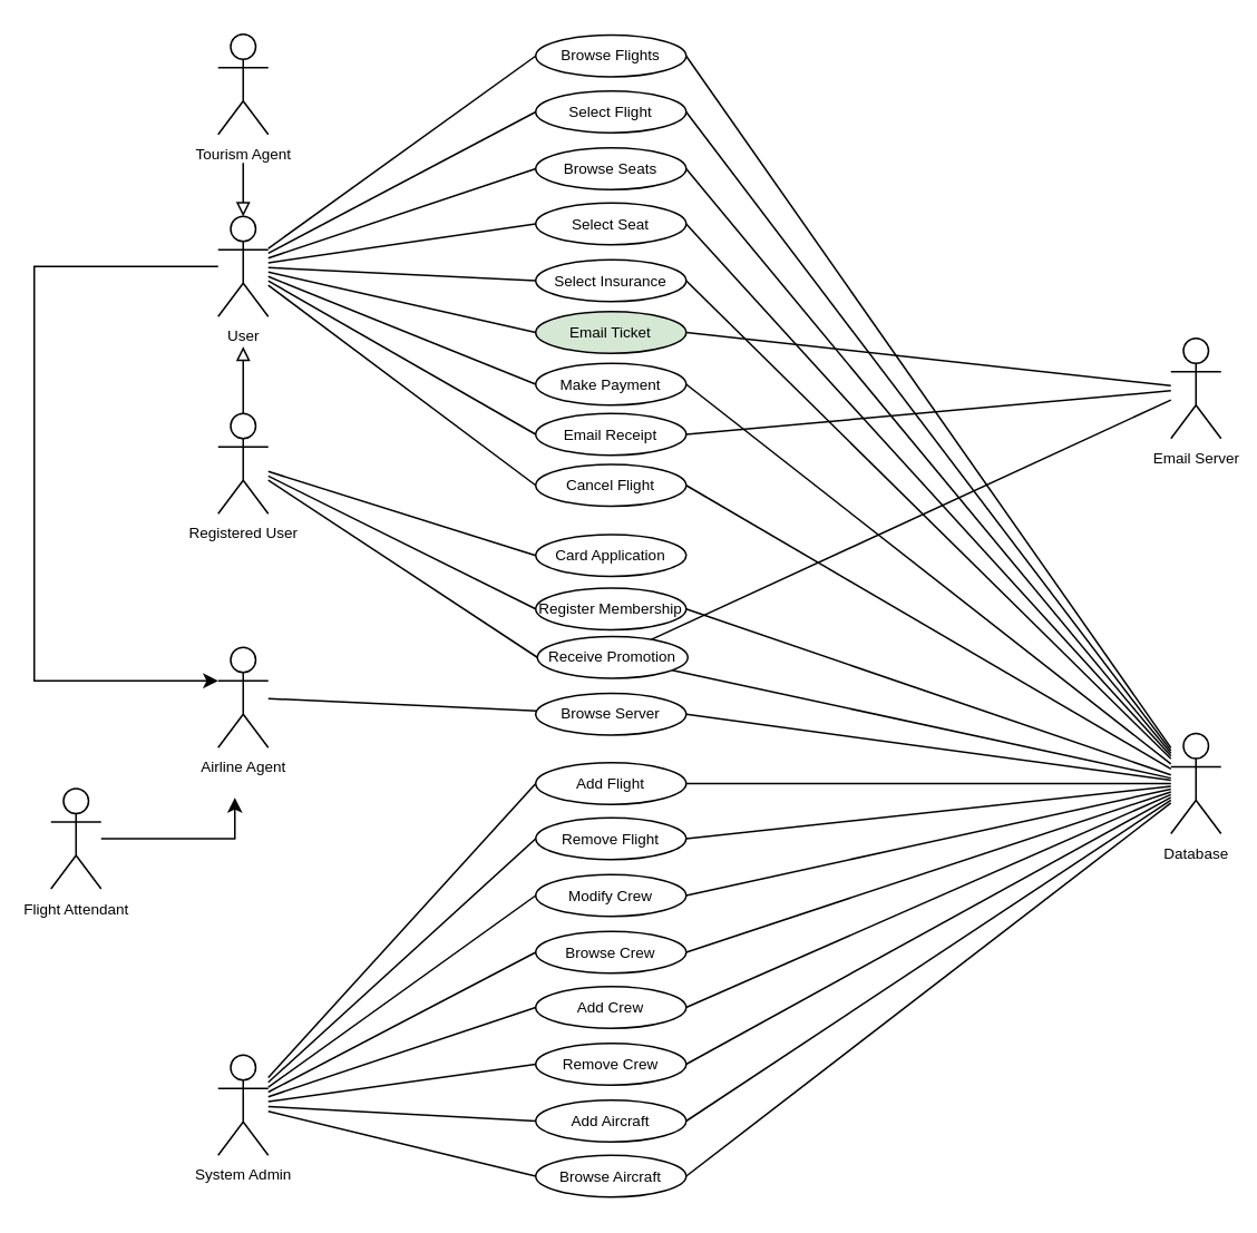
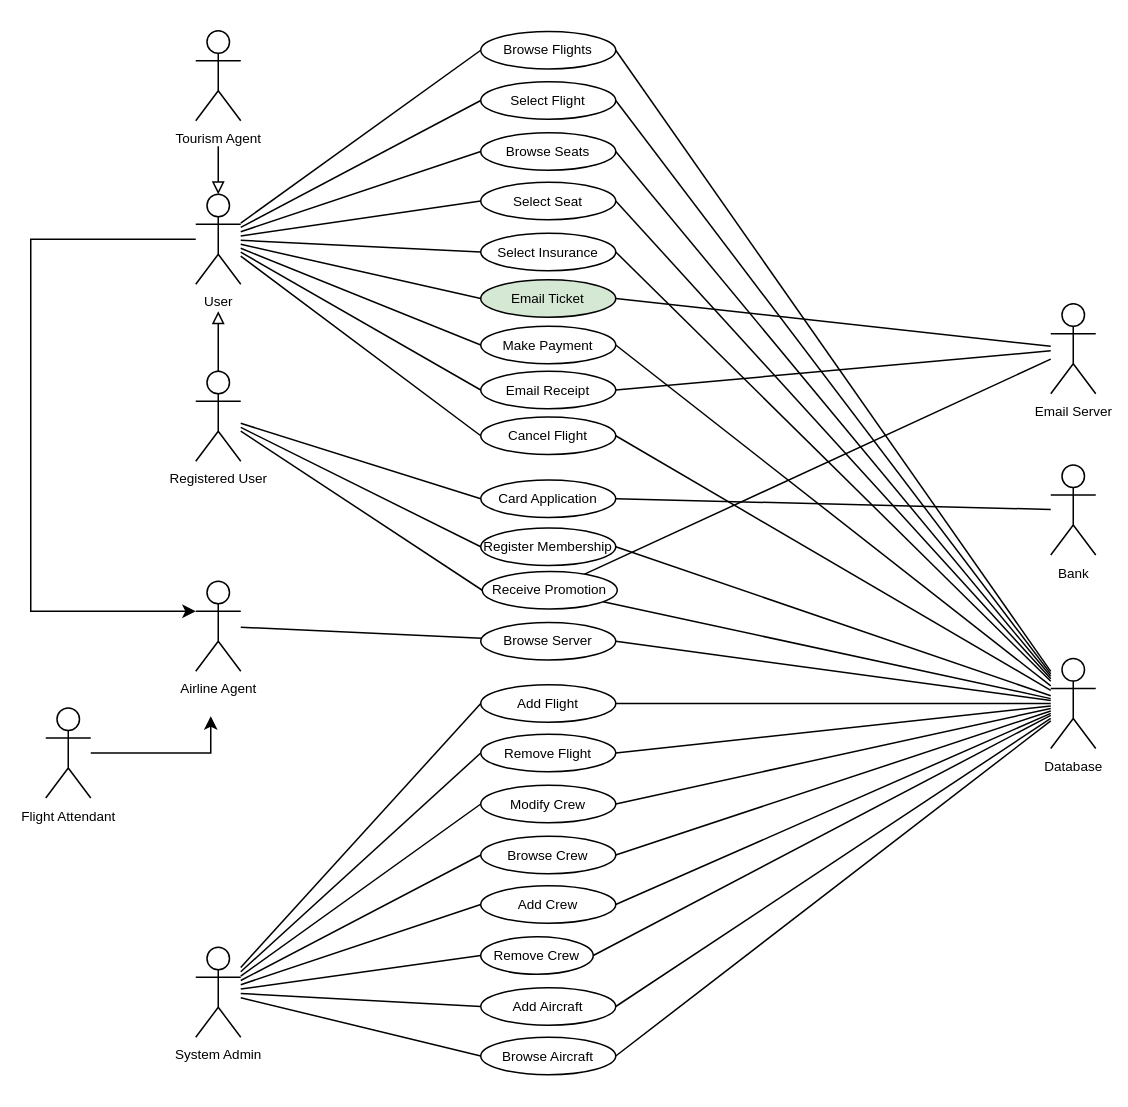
  <mxCell id="0" />
  <mxCell id="1" parent="0" />
  <mxCell id="2" style="rounded=0;orthogonalLoop=1;jettySize=auto;html=1;strokeColor=default;endArrow=none;endFill=0;startArrow=none;startFill=0;entryX=0;entryY=0.5;entryDx=0;entryDy=0;" parent="1" source="10" target="48" edge="1"><mxGeometry relative="1" as="geometry" /></mxCell>
  <mxCell id="3" style="rounded=0;orthogonalLoop=1;jettySize=auto;html=1;endArrow=none;endFill=0;startArrow=none;startFill=0;entryX=0;entryY=0.5;entryDx=0;entryDy=0;" parent="1" source="10" target="36" edge="1"><mxGeometry relative="1" as="geometry"><mxPoint x="310" y="87" as="targetPoint" /></mxGeometry></mxCell>
  <mxCell id="4" style="edgeStyle=none;rounded=0;orthogonalLoop=1;jettySize=auto;html=1;startArrow=none;startFill=0;endArrow=none;endFill=0;entryX=0;entryY=0.5;entryDx=0;entryDy=0;" parent="1" source="10" target="29" edge="1"><mxGeometry relative="1" as="geometry"><mxPoint x="316" y="103" as="targetPoint" /></mxGeometry></mxCell>
  <mxCell id="5" style="edgeStyle=none;rounded=0;orthogonalLoop=1;jettySize=auto;html=1;startArrow=none;startFill=0;endArrow=none;endFill=0;entryX=0;entryY=0.5;entryDx=0;entryDy=0;" parent="1" source="10" target="31" edge="1"><mxGeometry relative="1" as="geometry" /></mxCell>
  <mxCell id="6" style="edgeStyle=none;rounded=0;orthogonalLoop=1;jettySize=auto;html=1;startArrow=none;startFill=0;endArrow=none;endFill=0;entryX=0;entryY=0.5;entryDx=0;entryDy=0;" parent="1" source="10" target="34" edge="1"><mxGeometry relative="1" as="geometry" /></mxCell>
  <mxCell id="7" style="edgeStyle=none;rounded=0;orthogonalLoop=1;jettySize=auto;html=1;startArrow=none;startFill=0;endArrow=none;endFill=0;entryX=0;entryY=0.5;entryDx=0;entryDy=0;" parent="1" source="10" target="72" edge="1"><mxGeometry relative="1" as="geometry" /></mxCell>
  <mxCell id="8" style="edgeStyle=none;rounded=0;orthogonalLoop=1;jettySize=auto;html=1;startArrow=none;startFill=0;endArrow=none;endFill=0;entryX=0;entryY=0.5;entryDx=0;entryDy=0;" parent="1" source="10" target="39" edge="1"><mxGeometry relative="1" as="geometry" /></mxCell>
  <mxCell id="9" style="edgeStyle=orthogonalEdgeStyle;rounded=0;orthogonalLoop=1;jettySize=auto;html=1;" parent="1" source="10" target="25" edge="1"><mxGeometry relative="1" as="geometry"><mxPoint x="50" y="407" as="targetPoint" /><Array as="points"><mxPoint x="20" y="159" /><mxPoint x="20" y="407" /></Array></mxGeometry></mxCell>
  <mxCell id="10" value="User" style="shape=umlActor;verticalLabelPosition=bottom;verticalAlign=top;html=1;outlineConnect=0;fontSize=9;" parent="1" vertex="1"><mxGeometry x="130" y="129" width="30" height="60" as="geometry" /></mxCell>
  <mxCell id="11" style="edgeStyle=none;rounded=0;orthogonalLoop=1;jettySize=auto;html=1;endArrow=block;endFill=0;" parent="1" source="15" edge="1"><mxGeometry relative="1" as="geometry"><mxPoint x="145" y="207" as="targetPoint" /></mxGeometry></mxCell>
  <mxCell id="12" style="edgeStyle=none;rounded=0;orthogonalLoop=1;jettySize=auto;html=1;endArrow=none;endFill=0;entryX=0;entryY=0.5;entryDx=0;entryDy=0;" parent="1" source="15" target="68" edge="1"><mxGeometry relative="1" as="geometry" /></mxCell>
  <mxCell id="13" style="edgeStyle=none;rounded=0;orthogonalLoop=1;jettySize=auto;html=1;endArrow=none;endFill=0;entryX=0;entryY=0.5;entryDx=0;entryDy=0;" parent="1" source="15" target="64" edge="1"><mxGeometry relative="1" as="geometry" /></mxCell>
  <mxCell id="14" style="rounded=0;orthogonalLoop=1;jettySize=auto;html=1;endArrow=none;endFill=0;entryX=0;entryY=0.5;entryDx=0;entryDy=0;" parent="1" source="15" target="76" edge="1"><mxGeometry relative="1" as="geometry" /></mxCell>
  <mxCell id="15" value="Registered User" style="shape=umlActor;verticalLabelPosition=bottom;verticalAlign=top;html=1;outlineConnect=0;fontSize=9;" parent="1" vertex="1"><mxGeometry x="130" y="247" width="30" height="60" as="geometry" /></mxCell>
  <mxCell id="16" style="edgeStyle=none;rounded=0;orthogonalLoop=1;jettySize=auto;html=1;entryX=0;entryY=0.5;entryDx=0;entryDy=0;endArrow=none;endFill=0;" parent="1" source="23" target="50" edge="1"><mxGeometry relative="1" as="geometry" /></mxCell>
  <mxCell id="17" style="edgeStyle=none;rounded=0;orthogonalLoop=1;jettySize=auto;html=1;entryX=0;entryY=0.5;entryDx=0;entryDy=0;endArrow=none;endFill=0;" parent="1" source="23" target="52" edge="1"><mxGeometry relative="1" as="geometry" /></mxCell>
  <mxCell id="18" style="edgeStyle=none;rounded=0;orthogonalLoop=1;jettySize=auto;html=1;entryX=0;entryY=0.5;entryDx=0;entryDy=0;endArrow=none;endFill=0;" parent="1" source="23" target="54" edge="1"><mxGeometry relative="1" as="geometry" /></mxCell>
  <mxCell id="19" style="edgeStyle=none;rounded=0;orthogonalLoop=1;jettySize=auto;html=1;entryX=0;entryY=0.5;entryDx=0;entryDy=0;endArrow=none;endFill=0;" parent="1" source="23" target="56" edge="1"><mxGeometry relative="1" as="geometry" /></mxCell>
  <mxCell id="20" style="edgeStyle=none;rounded=0;orthogonalLoop=1;jettySize=auto;html=1;endArrow=none;endFill=0;entryX=0;entryY=0.5;entryDx=0;entryDy=0;" parent="1" source="23" target="58" edge="1"><mxGeometry relative="1" as="geometry" /></mxCell>
  <mxCell id="21" style="edgeStyle=none;rounded=0;orthogonalLoop=1;jettySize=auto;html=1;endArrow=none;endFill=0;entryX=0;entryY=0.5;entryDx=0;entryDy=0;" parent="1" source="23" target="60" edge="1"><mxGeometry relative="1" as="geometry" /></mxCell>
  <mxCell id="22" style="edgeStyle=none;rounded=0;orthogonalLoop=1;jettySize=auto;html=1;endArrow=none;endFill=0;entryX=0;entryY=0.5;entryDx=0;entryDy=0;" parent="1" source="23" target="62" edge="1"><mxGeometry relative="1" as="geometry" /></mxCell>
  <mxCell id="23" value="System Admin" style="shape=umlActor;verticalLabelPosition=bottom;verticalAlign=top;html=1;outlineConnect=0;fontSize=9;" parent="1" vertex="1"><mxGeometry x="130" y="631" width="30" height="60" as="geometry" /></mxCell>
  <mxCell id="24" style="edgeStyle=none;rounded=0;orthogonalLoop=1;jettySize=auto;html=1;endArrow=none;endFill=0;" parent="1" source="25" target="44" edge="1"><mxGeometry relative="1" as="geometry" /></mxCell>
  <mxCell id="25" value="Airline Agent" style="shape=umlActor;verticalLabelPosition=bottom;verticalAlign=top;html=1;outlineConnect=0;fontSize=9;" parent="1" vertex="1"><mxGeometry x="130" y="387" width="30" height="60" as="geometry" /></mxCell>
  <mxCell id="26" style="edgeStyle=none;rounded=0;orthogonalLoop=1;jettySize=auto;html=1;endArrow=block;endFill=0;entryX=0.5;entryY=0;entryDx=0;entryDy=0;entryPerimeter=0;" parent="1" target="10" edge="1"><mxGeometry relative="1" as="geometry"><mxPoint x="120" y="157.5" as="targetPoint" /><mxPoint x="145" y="97" as="sourcePoint" /></mxGeometry></mxCell>
  <mxCell id="27" value="Tourism Agent" style="shape=umlActor;verticalLabelPosition=bottom;verticalAlign=top;html=1;outlineConnect=0;fontSize=9;" parent="1" vertex="1"><mxGeometry x="130" y="20" width="30" height="60" as="geometry" /></mxCell>
  <mxCell id="28" style="edgeStyle=none;rounded=0;orthogonalLoop=1;jettySize=auto;html=1;exitX=1;exitY=0.5;exitDx=0;exitDy=0;endArrow=none;endFill=0;" parent="1" source="29" target="69" edge="1"><mxGeometry relative="1" as="geometry" /></mxCell>
  <mxCell id="29" value="Browse Seats" style="ellipse;whiteSpace=wrap;html=1;fontSize=9;" parent="1" vertex="1"><mxGeometry x="320" y="88" width="90" height="25" as="geometry" /></mxCell>
  <mxCell id="30" style="edgeStyle=none;rounded=0;orthogonalLoop=1;jettySize=auto;html=1;exitX=1;exitY=0.5;exitDx=0;exitDy=0;endArrow=none;endFill=0;" parent="1" source="31" target="69" edge="1"><mxGeometry relative="1" as="geometry" /></mxCell>
  <mxCell id="31" value="Select Seat" style="ellipse;whiteSpace=wrap;html=1;fontSize=9;" parent="1" vertex="1"><mxGeometry x="320" y="121" width="90" height="25" as="geometry" /></mxCell>
  <mxCell id="32" style="edgeStyle=none;rounded=0;orthogonalLoop=1;jettySize=auto;html=1;exitX=1;exitY=0.5;exitDx=0;exitDy=0;endArrow=none;endFill=0;" parent="1" source="72" target="69" edge="1"><mxGeometry relative="1" as="geometry" /></mxCell>
  <mxCell id="33" style="edgeStyle=none;rounded=0;orthogonalLoop=1;jettySize=auto;html=1;exitX=1;exitY=0.5;exitDx=0;exitDy=0;endArrow=none;endFill=0;" parent="1" source="34" target="69" edge="1"><mxGeometry relative="1" as="geometry" /></mxCell>
  <mxCell id="34" value="Select Insurance" style="ellipse;whiteSpace=wrap;html=1;fontSize=9;" parent="1" vertex="1"><mxGeometry x="320" y="155" width="90" height="25" as="geometry" /></mxCell>
  <mxCell id="35" style="edgeStyle=none;rounded=0;orthogonalLoop=1;jettySize=auto;html=1;exitX=1;exitY=0.5;exitDx=0;exitDy=0;endArrow=none;endFill=0;" parent="1" source="36" target="69" edge="1"><mxGeometry relative="1" as="geometry" /></mxCell>
  <mxCell id="36" value="Select Flight" style="ellipse;whiteSpace=wrap;html=1;fontSize=9;" parent="1" vertex="1"><mxGeometry x="320" y="54" width="90" height="25" as="geometry" /></mxCell>
  <mxCell id="37" style="edgeStyle=orthogonalEdgeStyle;rounded=0;orthogonalLoop=1;jettySize=auto;html=1;exitX=0.5;exitY=1;exitDx=0;exitDy=0;fontSize=9;startArrow=none;startFill=0;endArrow=none;endFill=0;" parent="1" source="34" target="34" edge="1"><mxGeometry relative="1" as="geometry" /></mxCell>
  <mxCell id="38" style="edgeStyle=none;rounded=0;orthogonalLoop=1;jettySize=auto;html=1;exitX=1;exitY=0.5;exitDx=0;exitDy=0;endArrow=none;endFill=0;" parent="1" source="39" target="73" edge="1"><mxGeometry relative="1" as="geometry" /></mxCell>
  <mxCell id="39" value="Email Ticket" style="ellipse;whiteSpace=wrap;html=1;fontSize=9;fillColor=#d5e8d4;" parent="1" vertex="1"><mxGeometry x="320" y="186" width="90" height="25" as="geometry" /></mxCell>
  <mxCell id="40" style="edgeStyle=none;rounded=0;orthogonalLoop=1;jettySize=auto;html=1;exitX=0;exitY=0.5;exitDx=0;exitDy=0;endArrow=none;endFill=0;" parent="1" source="42" target="10" edge="1"><mxGeometry relative="1" as="geometry" /></mxCell>
  <mxCell id="41" style="edgeStyle=none;rounded=0;orthogonalLoop=1;jettySize=auto;html=1;exitX=1;exitY=0.5;exitDx=0;exitDy=0;endArrow=none;endFill=0;" parent="1" source="42" target="73" edge="1"><mxGeometry relative="1" as="geometry" /></mxCell>
  <mxCell id="42" value="Email Receipt" style="ellipse;whiteSpace=wrap;html=1;fontSize=9;" parent="1" vertex="1"><mxGeometry x="320" y="247" width="90" height="25" as="geometry" /></mxCell>
  <mxCell id="43" style="edgeStyle=none;rounded=0;orthogonalLoop=1;jettySize=auto;html=1;exitX=1;exitY=0.5;exitDx=0;exitDy=0;endArrow=none;endFill=0;" parent="1" source="44" target="69" edge="1"><mxGeometry relative="1" as="geometry" /></mxCell>
  <mxCell id="44" value="Browse Server" style="ellipse;whiteSpace=wrap;html=1;fontSize=9;" parent="1" vertex="1"><mxGeometry x="320" y="414.5" width="90" height="25" as="geometry" /></mxCell>
  <mxCell id="45" style="edgeStyle=none;rounded=0;orthogonalLoop=1;jettySize=auto;html=1;exitX=1;exitY=0.5;exitDx=0;exitDy=0;endArrow=none;endFill=0;" parent="1" source="46" target="69" edge="1"><mxGeometry relative="1" as="geometry" /></mxCell>
  <mxCell id="46" value="Cancel Flight" style="ellipse;whiteSpace=wrap;html=1;fontSize=9;" parent="1" vertex="1"><mxGeometry x="320" y="277.5" width="90" height="25" as="geometry" /></mxCell>
  <mxCell id="47" style="edgeStyle=none;rounded=0;orthogonalLoop=1;jettySize=auto;html=1;exitX=1;exitY=0.5;exitDx=0;exitDy=0;endArrow=none;endFill=0;" parent="1" source="48" target="69" edge="1"><mxGeometry relative="1" as="geometry" /></mxCell>
  <mxCell id="48" value="Browse Flights" style="ellipse;whiteSpace=wrap;html=1;fontSize=9;" parent="1" vertex="1"><mxGeometry x="320" y="20.5" width="90" height="25" as="geometry" /></mxCell>
  <mxCell id="49" style="edgeStyle=none;rounded=0;orthogonalLoop=1;jettySize=auto;html=1;exitX=1;exitY=0.5;exitDx=0;exitDy=0;endArrow=none;endFill=0;" parent="1" source="50" target="69" edge="1"><mxGeometry relative="1" as="geometry" /></mxCell>
  <mxCell id="50" value="Add Flight" style="ellipse;whiteSpace=wrap;html=1;fontSize=9;" parent="1" vertex="1"><mxGeometry x="320" y="456" width="90" height="25" as="geometry" /></mxCell>
  <mxCell id="51" style="edgeStyle=none;rounded=0;orthogonalLoop=1;jettySize=auto;html=1;exitX=1;exitY=0.5;exitDx=0;exitDy=0;endArrow=none;endFill=0;" parent="1" source="52" target="69" edge="1"><mxGeometry relative="1" as="geometry" /></mxCell>
  <mxCell id="52" value="Remove Flight" style="ellipse;whiteSpace=wrap;html=1;fontSize=9;" parent="1" vertex="1"><mxGeometry x="320" y="489" width="90" height="25" as="geometry" /></mxCell>
  <mxCell id="53" style="edgeStyle=none;rounded=0;orthogonalLoop=1;jettySize=auto;html=1;exitX=1;exitY=0.5;exitDx=0;exitDy=0;endArrow=none;endFill=0;" parent="1" source="54" target="69" edge="1"><mxGeometry relative="1" as="geometry" /></mxCell>
  <mxCell id="54" value="Modify Crew" style="ellipse;whiteSpace=wrap;html=1;fontSize=9;" parent="1" vertex="1"><mxGeometry x="320" y="523" width="90" height="25" as="geometry" /></mxCell>
  <mxCell id="55" style="edgeStyle=none;rounded=0;orthogonalLoop=1;jettySize=auto;html=1;exitX=1;exitY=0.5;exitDx=0;exitDy=0;endArrow=none;endFill=0;" parent="1" source="56" target="69" edge="1"><mxGeometry relative="1" as="geometry" /></mxCell>
  <mxCell id="56" value="Browse Crew" style="ellipse;whiteSpace=wrap;html=1;fontSize=9;" parent="1" vertex="1"><mxGeometry x="320" y="557" width="90" height="25" as="geometry" /></mxCell>
  <mxCell id="57" style="edgeStyle=none;rounded=0;orthogonalLoop=1;jettySize=auto;html=1;exitX=1;exitY=0.5;exitDx=0;exitDy=0;endArrow=none;endFill=0;" parent="1" source="58" target="69" edge="1"><mxGeometry relative="1" as="geometry" /></mxCell>
  <mxCell id="58" value="Add Crew" style="ellipse;whiteSpace=wrap;html=1;fontSize=9;" parent="1" vertex="1"><mxGeometry x="320" y="590" width="90" height="25" as="geometry" /></mxCell>
  <mxCell id="59" style="edgeStyle=none;rounded=0;orthogonalLoop=1;jettySize=auto;html=1;exitX=1;exitY=0.5;exitDx=0;exitDy=0;endArrow=none;endFill=0;" parent="1" source="60" target="69" edge="1"><mxGeometry relative="1" as="geometry" /></mxCell>
- <mxCell id="60" value="Remove Crew" style="ellipse;whiteSpace=wrap;html=1;fontSize=9;" parent="1" vertex="1"><mxGeometry x="320" y="624" width="90" height="25" as="geometry" /></mxCell>
+ <mxCell id="60" value="Remove Crew" style="ellipse;whiteSpace=wrap;html=1;fontSize=9;" parent="1" vertex="1"><mxGeometry x="320" y="624" width="75" height="25" as="geometry" /></mxCell>
  <mxCell id="61" style="edgeStyle=none;rounded=0;orthogonalLoop=1;jettySize=auto;html=1;exitX=1;exitY=0.5;exitDx=0;exitDy=0;endArrow=none;endFill=0;" parent="1" source="62" target="69" edge="1"><mxGeometry relative="1" as="geometry" /></mxCell>
  <mxCell id="62" value="Browse Aircraft" style="ellipse;whiteSpace=wrap;html=1;fontSize=9;" parent="1" vertex="1"><mxGeometry x="320" y="691" width="90" height="25" as="geometry" /></mxCell>
+ <mxCell id="63" style="edgeStyle=none;rounded=0;orthogonalLoop=1;jettySize=auto;html=1;exitX=1;exitY=0.5;exitDx=0;exitDy=0;endArrow=none;endFill=0;" parent="1" source="64" target="74" edge="1"><mxGeometry relative="1" as="geometry" /></mxCell>
  <mxCell id="64" value="Card Application" style="ellipse;whiteSpace=wrap;html=1;fontSize=9;" parent="1" vertex="1"><mxGeometry x="320" y="319.5" width="90" height="25" as="geometry" /></mxCell>
  <mxCell id="65" style="edgeStyle=none;rounded=0;orthogonalLoop=1;jettySize=auto;html=1;exitX=1;exitY=0.5;exitDx=0;exitDy=0;endArrow=none;endFill=0;" parent="1" source="66" target="69" edge="1"><mxGeometry relative="1" as="geometry" /></mxCell>
  <mxCell id="66" value="Add Aircraft" style="ellipse;whiteSpace=wrap;html=1;fontSize=9;" parent="1" vertex="1"><mxGeometry x="320" y="658" width="90" height="25" as="geometry" /></mxCell>
  <mxCell id="67" style="edgeStyle=none;rounded=0;orthogonalLoop=1;jettySize=auto;html=1;exitX=1;exitY=0.5;exitDx=0;exitDy=0;endArrow=none;endFill=0;" parent="1" source="68" target="69" edge="1"><mxGeometry relative="1" as="geometry" /></mxCell>
  <mxCell id="68" value="Register Membership" style="ellipse;whiteSpace=wrap;html=1;fontSize=9;" parent="1" vertex="1"><mxGeometry x="320" y="351.5" width="90" height="25" as="geometry" /></mxCell>
  <mxCell id="69" value="Database" style="shape=umlActor;verticalLabelPosition=bottom;verticalAlign=top;html=1;outlineConnect=0;fontSize=9;" parent="1" vertex="1"><mxGeometry x="700" y="438.5" width="30" height="60" as="geometry" /></mxCell>
  <mxCell id="70" style="edgeStyle=none;rounded=0;orthogonalLoop=1;jettySize=auto;html=1;startArrow=none;startFill=0;endArrow=none;endFill=0;entryX=0;entryY=0.5;entryDx=0;entryDy=0;" parent="1" source="10" target="46" edge="1"><mxGeometry relative="1" as="geometry" /></mxCell>
  <mxCell id="71" style="edgeStyle=none;rounded=0;orthogonalLoop=1;jettySize=auto;html=1;endArrow=none;endFill=0;entryX=0;entryY=0.5;entryDx=0;entryDy=0;" parent="1" source="23" target="66" edge="1"><mxGeometry relative="1" as="geometry"><mxPoint x="300" y="667" as="targetPoint" /></mxGeometry></mxCell>
  <mxCell id="72" value="Make Payment" style="ellipse;whiteSpace=wrap;html=1;fontSize=9;" parent="1" vertex="1"><mxGeometry x="320" y="217" width="90" height="25" as="geometry" /></mxCell>
  <mxCell id="73" value="Email Server" style="shape=umlActor;verticalLabelPosition=bottom;verticalAlign=top;html=1;outlineConnect=0;fontSize=9;" parent="1" vertex="1"><mxGeometry x="700" y="202" width="30" height="60" as="geometry" /></mxCell>
+ <mxCell id="74" value="Bank" style="shape=umlActor;verticalLabelPosition=bottom;verticalAlign=top;html=1;outlineConnect=0;fontSize=9;" parent="1" vertex="1"><mxGeometry x="700" y="309.5" width="30" height="60" as="geometry" /></mxCell>
  <mxCell id="75" style="rounded=0;orthogonalLoop=1;jettySize=auto;html=1;endArrow=none;endFill=0;" parent="1" source="76" target="73" edge="1"><mxGeometry relative="1" as="geometry" /></mxCell>
  <mxCell id="76" value="Receive Promotion" style="ellipse;whiteSpace=wrap;html=1;fontSize=9;" parent="1" vertex="1"><mxGeometry x="321" y="380.5" width="90" height="25" as="geometry" /></mxCell>
  <mxCell id="77" style="rounded=0;orthogonalLoop=1;jettySize=auto;html=1;endArrow=none;endFill=0;" parent="1" source="69" target="76" edge="1"><mxGeometry relative="1" as="geometry" /></mxCell>
  <mxCell id="78" style="edgeStyle=orthogonalEdgeStyle;rounded=0;orthogonalLoop=1;jettySize=auto;html=1;" edge="1" parent="1" source="79"><mxGeometry relative="1" as="geometry"><mxPoint x="140" y="477" as="targetPoint" /><Array as="points"><mxPoint x="140" y="502" /></Array></mxGeometry></mxCell>
  <mxCell id="79" value="Flight Attendant" style="shape=umlActor;verticalLabelPosition=bottom;verticalAlign=top;html=1;outlineConnect=0;fontSize=9;" vertex="1" parent="1"><mxGeometry x="30" y="471.5" width="30" height="60" as="geometry" /></mxCell>
